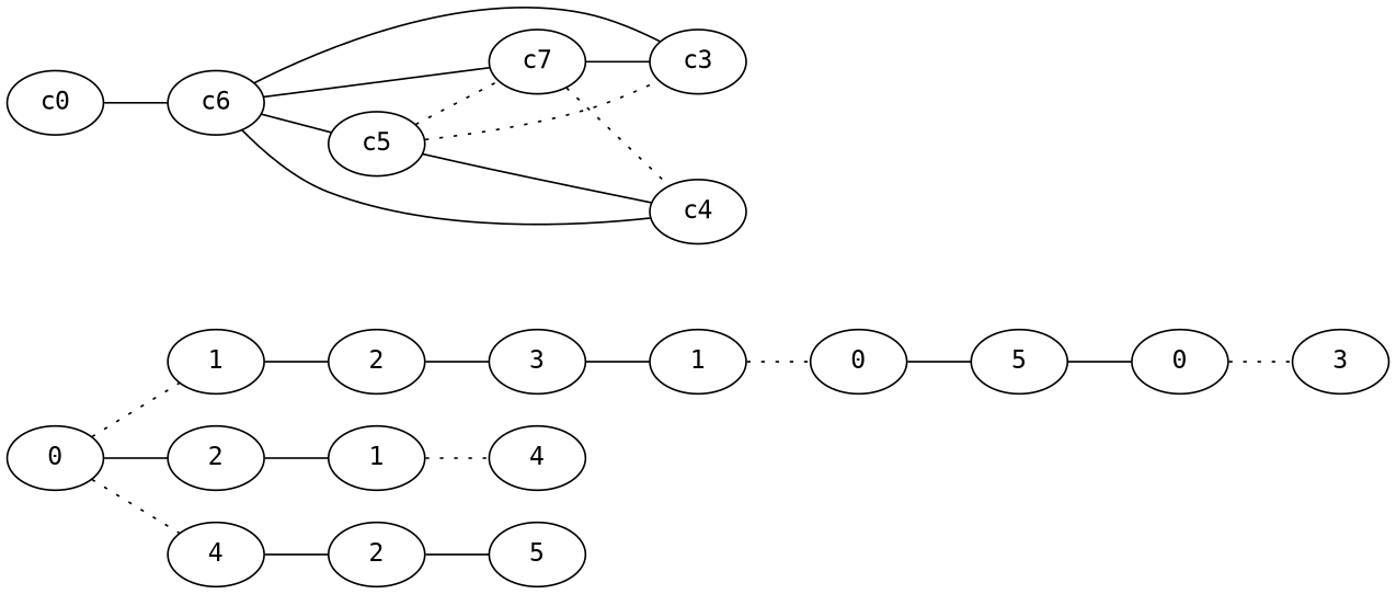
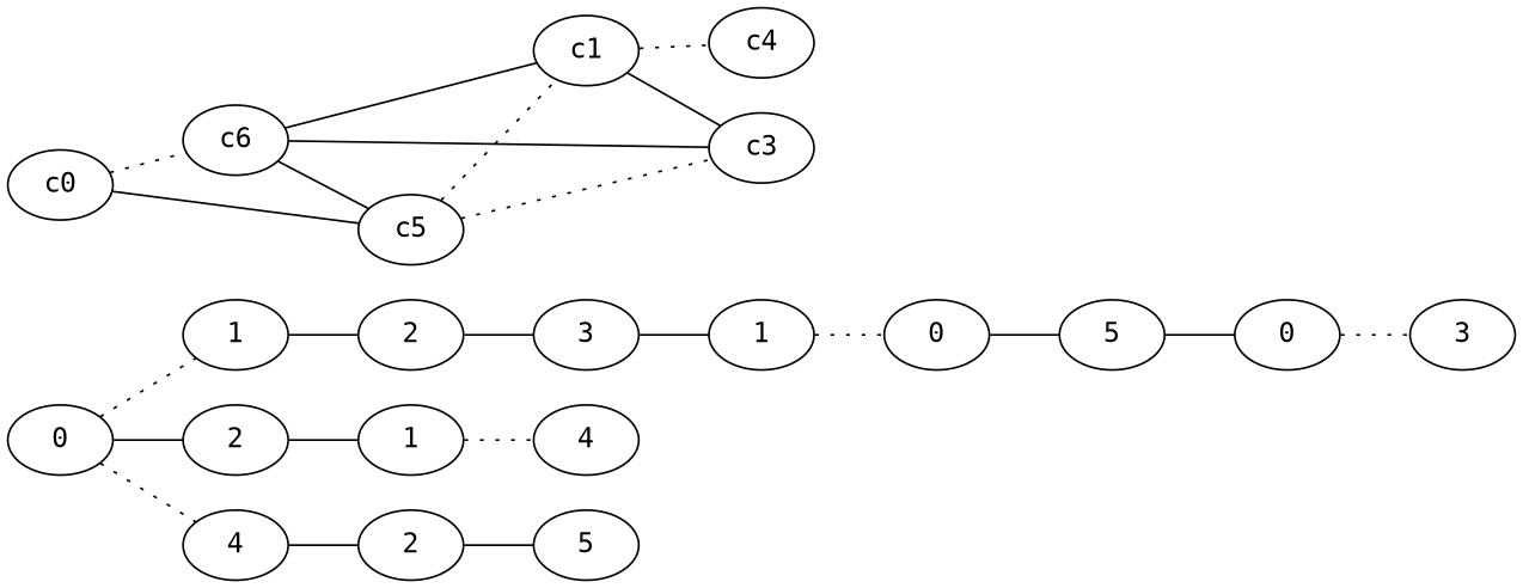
  graph {
    fontname="DejaVu Sans Mono"
    rankdir=LR
    node [fontname="DejaVu Sans Mono"]
    edge [fontname="DejaVu Sans Mono"]
    n1 [label=0]
    n2 [label=1]
    n3 [label=2]
    n4 [label=4]
    n5 [label=2]
    n6 [label=1]
    n7 [label=2]
    n8 [label=3]
    n9 [label=1]
    n10 [label=0]
    n11 [label=5]
    n12 [label=0]
    n13 [label=3]
    n14 [label=4]
    n15 [label=5]
    n16 [label=c6]
    c0
    c5
-   c1 [label=c7]
+   c1
    c3
    c4
    n1 -- n2 [style=dotted]
    n1 -- n3
    n1 -- n4 [style=dotted]
    n2 -- n5
    n3 -- n6
    n4 -- n7
    n5 -- n8
    n6 -- n14 [style=dotted]
    n7 -- n15
    n8 -- n9
    n9 -- n10 [style=dotted]
    n10 -- n11
    n11 -- n12
    n12 -- n13 [style=dotted]
    n16 -- c5
    n16 -- c3
-   n16 -- c4
-   c0 -- n16
-   c4 -- c5
+   c0 -- n16 [style=dotted]
+   c0 -- c5
    c5 -- c1 [style=dotted]
    c5 -- c3 [style=dotted]
    c1 -- n16
    c1 -- c3
    c1 -- c4 [style=dotted]
  }
